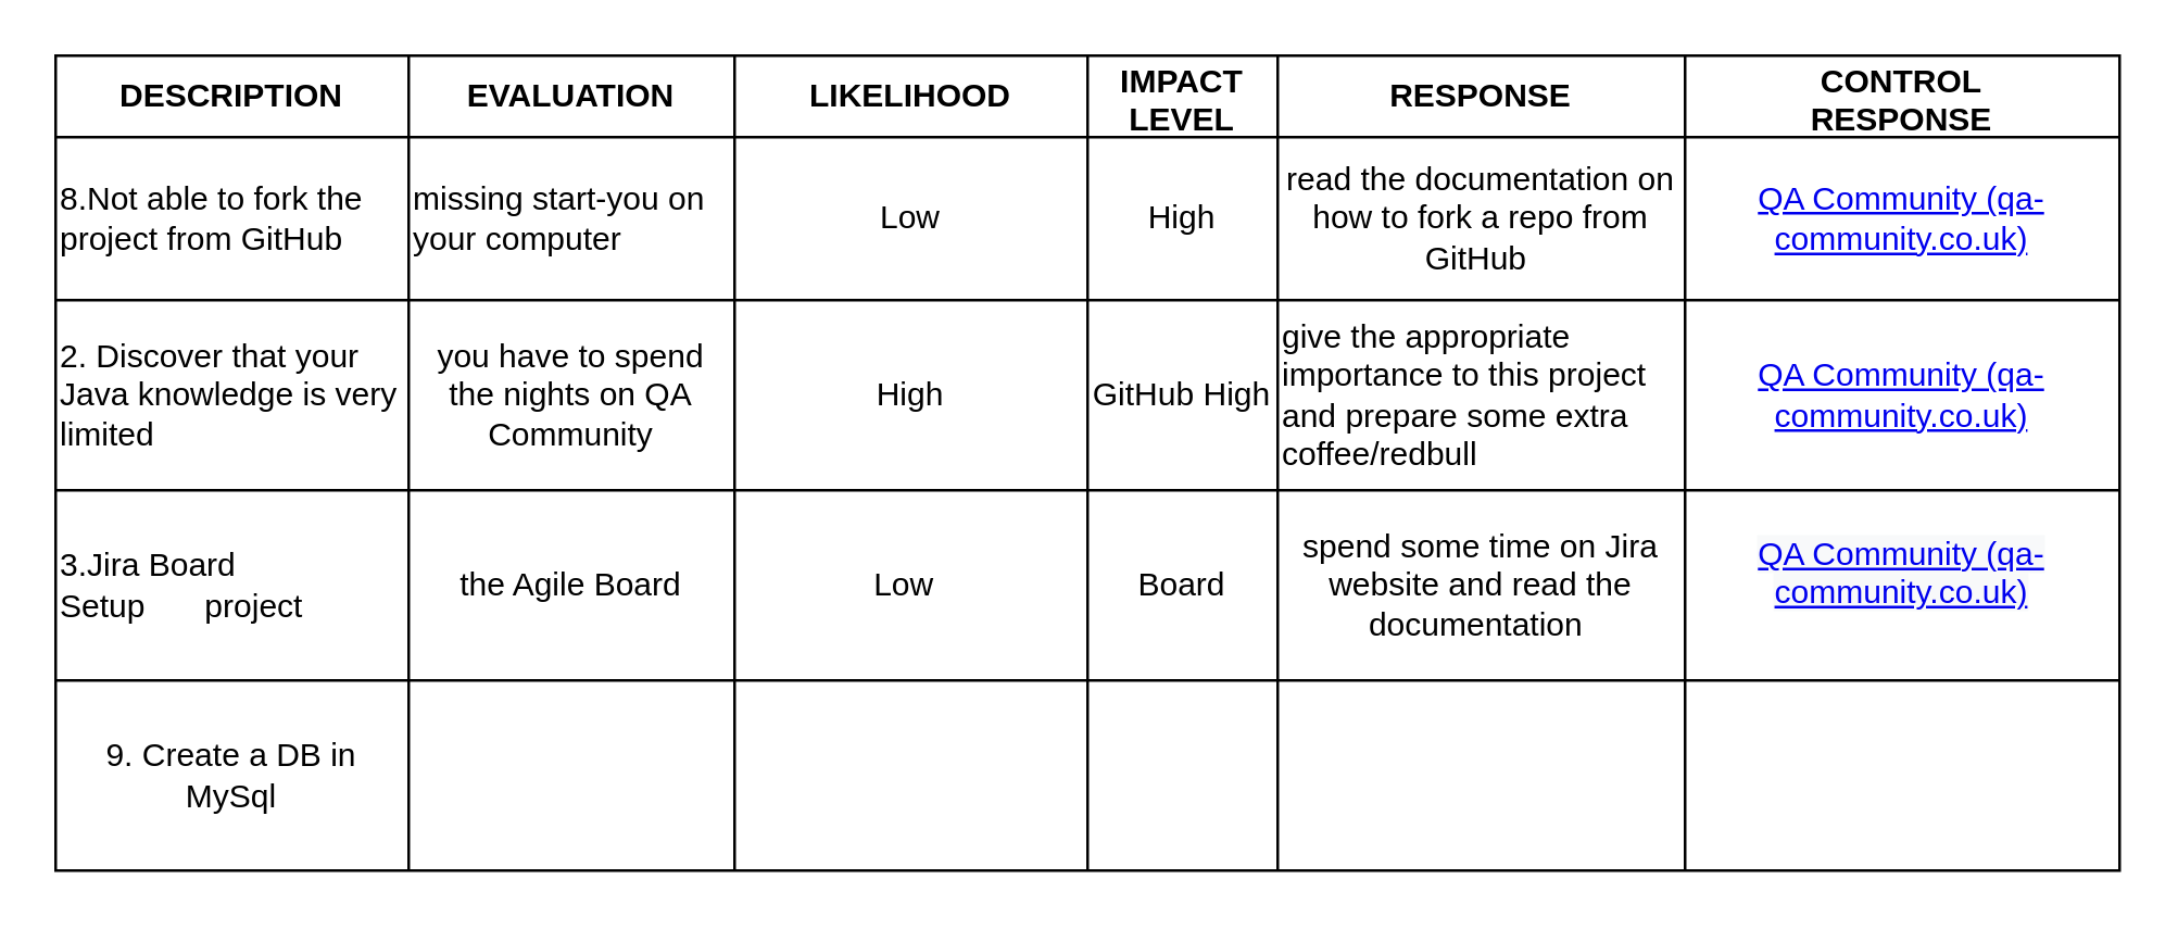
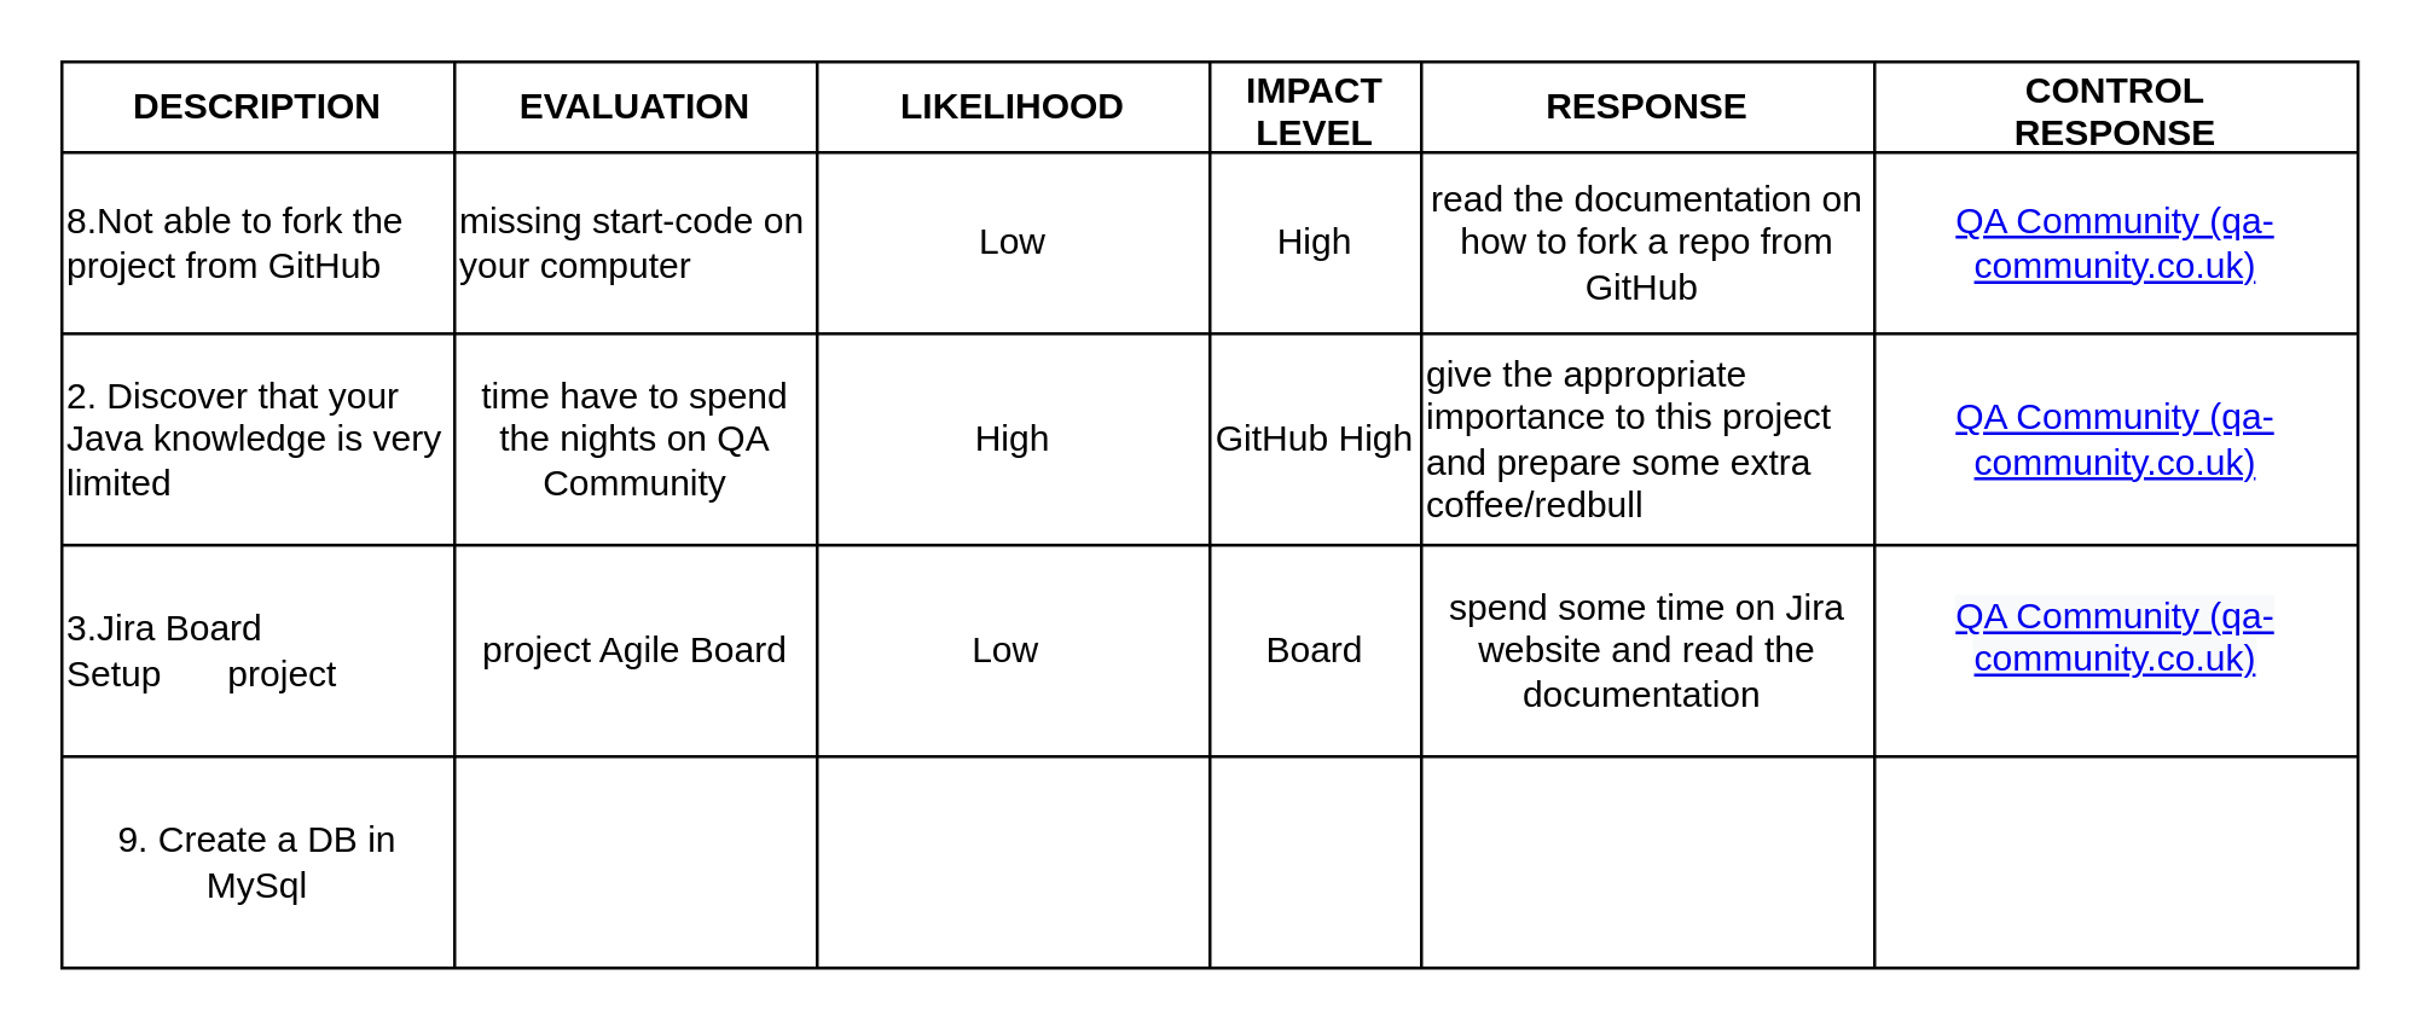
  <mxCell id="0" />
  <mxCell id="1" parent="0" />
  <mxCell id="2" value="" style="shape=table;html=1;whiteSpace=wrap;startSize=0;container=1;collapsible=0;childLayout=tableLayout;" vertex="1" parent="1"><mxGeometry x="20" y="20" width="760" height="300" as="geometry" /></mxCell>
  <mxCell id="3" style="shape=tableRow;horizontal=0;startSize=0;swimlaneHead=0;swimlaneBody=0;top=0;left=0;bottom=0;right=0;collapsible=0;dropTarget=0;fillColor=none;points=[[0,0.5],[1,0.5]];portConstraint=eastwest;" vertex="1" parent="2"><mxGeometry width="760" height="30" as="geometry" /></mxCell>
  <mxCell id="4" value="&lt;b&gt;DESCRIPTION&lt;/b&gt;" style="shape=partialRectangle;html=1;whiteSpace=wrap;connectable=0;fillColor=none;top=0;left=0;bottom=0;right=0;overflow=hidden;" vertex="1" parent="3"><mxGeometry width="130" height="30" as="geometry"><mxRectangle width="130" height="30" as="alternateBounds" /></mxGeometry></mxCell>
  <mxCell id="5" value="&lt;b&gt;EVALUATION&lt;/b&gt;" style="shape=partialRectangle;html=1;whiteSpace=wrap;connectable=0;fillColor=none;top=0;left=0;bottom=0;right=0;overflow=hidden;" vertex="1" parent="3"><mxGeometry x="130" width="120" height="30" as="geometry"><mxRectangle width="120" height="30" as="alternateBounds" /></mxGeometry></mxCell>
  <mxCell id="6" value="&lt;b&gt;LIKELIHOOD&lt;/b&gt;" style="shape=partialRectangle;html=1;whiteSpace=wrap;connectable=0;fillColor=none;top=0;left=0;bottom=0;right=0;overflow=hidden;" vertex="1" parent="3"><mxGeometry x="250" width="130" height="30" as="geometry"><mxRectangle width="130" height="30" as="alternateBounds" /></mxGeometry></mxCell>
  <mxCell id="7" value="&lt;b&gt;IMPACT&lt;/b&gt;&lt;br&gt;&lt;b&gt;LEVEL&lt;/b&gt;" style="shape=partialRectangle;html=1;whiteSpace=wrap;connectable=0;fillColor=none;top=0;left=0;bottom=0;right=0;overflow=hidden;" vertex="1" parent="3"><mxGeometry x="380" width="70" height="30" as="geometry"><mxRectangle width="70" height="30" as="alternateBounds" /></mxGeometry></mxCell>
  <mxCell id="8" value="&lt;b&gt;RESPONSE&lt;/b&gt;" style="shape=partialRectangle;html=1;whiteSpace=wrap;connectable=0;fillColor=none;top=0;left=0;bottom=0;right=0;overflow=hidden;" vertex="1" parent="3"><mxGeometry x="450" width="150" height="30" as="geometry"><mxRectangle width="150" height="30" as="alternateBounds" /></mxGeometry></mxCell>
  <mxCell id="9" value="&lt;b&gt;CONTROL&lt;br&gt;RESPONSE&lt;/b&gt;" style="shape=partialRectangle;html=1;whiteSpace=wrap;connectable=0;fillColor=none;top=0;left=0;bottom=0;right=0;overflow=hidden;" vertex="1" parent="3"><mxGeometry x="600" width="160" height="30" as="geometry"><mxRectangle width="160" height="30" as="alternateBounds" /></mxGeometry></mxCell>
  <mxCell id="10" value="" style="shape=tableRow;horizontal=0;startSize=0;swimlaneHead=0;swimlaneBody=0;top=0;left=0;bottom=0;right=0;collapsible=0;dropTarget=0;fillColor=none;points=[[0,0.5],[1,0.5]];portConstraint=eastwest;" vertex="1" parent="2"><mxGeometry y="30" width="760" height="60" as="geometry" /></mxCell>
  <mxCell id="11" value="8.Not able to fork the project from GitHub" style="shape=partialRectangle;html=1;whiteSpace=wrap;connectable=0;fillColor=none;top=0;left=0;bottom=0;right=0;overflow=hidden;align=left;" vertex="1" parent="10"><mxGeometry width="130" height="60" as="geometry"><mxRectangle width="130" height="60" as="alternateBounds" /></mxGeometry></mxCell>
- <mxCell id="12" value="missing start-you on your computer&lt;span style=&quot;white-space: pre;&quot;&gt;&#09;&lt;/span&gt;" style="shape=partialRectangle;html=1;whiteSpace=wrap;connectable=0;fillColor=none;top=0;left=0;bottom=0;right=0;overflow=hidden;align=left;" vertex="1" parent="10"><mxGeometry x="130" width="120" height="60" as="geometry"><mxRectangle width="120" height="60" as="alternateBounds" /></mxGeometry></mxCell>
+ <mxCell id="12" value="missing start-code on your computer&lt;span style=&quot;white-space: pre;&quot;&gt;&#09;&lt;/span&gt;" style="shape=partialRectangle;html=1;whiteSpace=wrap;connectable=0;fillColor=none;top=0;left=0;bottom=0;right=0;overflow=hidden;align=left;" vertex="1" parent="10"><mxGeometry x="130" width="120" height="60" as="geometry"><mxRectangle width="120" height="60" as="alternateBounds" /></mxGeometry></mxCell>
  <mxCell id="13" value="Low" style="shape=partialRectangle;html=1;whiteSpace=wrap;connectable=0;fillColor=none;top=0;left=0;bottom=0;right=0;overflow=hidden;" vertex="1" parent="10"><mxGeometry x="250" width="130" height="60" as="geometry"><mxRectangle width="130" height="60" as="alternateBounds" /></mxGeometry></mxCell>
  <mxCell id="14" value="High" style="shape=partialRectangle;html=1;whiteSpace=wrap;connectable=0;fillColor=none;top=0;left=0;bottom=0;right=0;overflow=hidden;" vertex="1" parent="10"><mxGeometry x="380" width="70" height="60" as="geometry"><mxRectangle width="70" height="60" as="alternateBounds" /></mxGeometry></mxCell>
  <mxCell id="15" value="read the documentation on how to fork a repo from GitHub&amp;nbsp;" style="shape=partialRectangle;html=1;whiteSpace=wrap;connectable=0;fillColor=none;top=0;left=0;bottom=0;right=0;overflow=hidden;" vertex="1" parent="10"><mxGeometry x="450" width="150" height="60" as="geometry"><mxRectangle width="150" height="60" as="alternateBounds" /></mxGeometry></mxCell>
  <mxCell id="16" value="&lt;a href=&quot;https://qa-community.co.uk/~/_/learning/git/git--forking&quot;&gt;QA Community (qa-community.co.uk)&lt;/a&gt;" style="shape=partialRectangle;html=1;whiteSpace=wrap;connectable=0;fillColor=none;top=0;left=0;bottom=0;right=0;overflow=hidden;" vertex="1" parent="10"><mxGeometry x="600" width="160" height="60" as="geometry"><mxRectangle width="160" height="60" as="alternateBounds" /></mxGeometry></mxCell>
  <mxCell id="17" value="" style="shape=tableRow;horizontal=0;startSize=0;swimlaneHead=0;swimlaneBody=0;top=0;left=0;bottom=0;right=0;collapsible=0;dropTarget=0;fillColor=none;points=[[0,0.5],[1,0.5]];portConstraint=eastwest;" vertex="1" parent="2"><mxGeometry y="90" width="760" height="70" as="geometry" /></mxCell>
  <mxCell id="18" value="2. Discover that your Java knowledge is very limited" style="shape=partialRectangle;html=1;whiteSpace=wrap;connectable=0;fillColor=none;top=0;left=0;bottom=0;right=0;overflow=hidden;align=left;" vertex="1" parent="17"><mxGeometry width="130" height="70" as="geometry"><mxRectangle width="130" height="70" as="alternateBounds" /></mxGeometry></mxCell>
- <mxCell id="19" value="you have to spend the nights on QA Community" style="shape=partialRectangle;html=1;whiteSpace=wrap;connectable=0;fillColor=none;top=0;left=0;bottom=0;right=0;overflow=hidden;" vertex="1" parent="17"><mxGeometry x="130" width="120" height="70" as="geometry"><mxRectangle width="120" height="70" as="alternateBounds" /></mxGeometry></mxCell>
+ <mxCell id="19" value="time have to spend the nights on QA Community" style="shape=partialRectangle;html=1;whiteSpace=wrap;connectable=0;fillColor=none;top=0;left=0;bottom=0;right=0;overflow=hidden;" vertex="1" parent="17"><mxGeometry x="130" width="120" height="70" as="geometry"><mxRectangle width="120" height="70" as="alternateBounds" /></mxGeometry></mxCell>
  <mxCell id="20" value="High" style="shape=partialRectangle;html=1;whiteSpace=wrap;connectable=0;fillColor=none;top=0;left=0;bottom=0;right=0;overflow=hidden;" vertex="1" parent="17"><mxGeometry x="250" width="130" height="70" as="geometry"><mxRectangle width="130" height="70" as="alternateBounds" /></mxGeometry></mxCell>
  <mxCell id="21" value="GitHub High" style="shape=partialRectangle;html=1;whiteSpace=wrap;connectable=0;fillColor=none;top=0;left=0;bottom=0;right=0;overflow=hidden;" vertex="1" parent="17"><mxGeometry x="380" width="70" height="70" as="geometry"><mxRectangle width="70" height="70" as="alternateBounds" /></mxGeometry></mxCell>
  <mxCell id="22" value="give the appropriate importance to this project and prepare some extra coffee/redbull" style="shape=partialRectangle;html=1;whiteSpace=wrap;connectable=0;fillColor=none;top=0;left=0;bottom=0;right=0;overflow=hidden;align=left;" vertex="1" parent="17"><mxGeometry x="450" width="150" height="70" as="geometry"><mxRectangle width="150" height="70" as="alternateBounds" /></mxGeometry></mxCell>
  <mxCell id="23" value="&lt;a href=&quot;https://qa-community.co.uk/~/_/learning&quot;&gt;QA Community (qa-community.co.uk)&lt;/a&gt;" style="shape=partialRectangle;html=1;whiteSpace=wrap;connectable=0;fillColor=none;top=0;left=0;bottom=0;right=0;overflow=hidden;" vertex="1" parent="17"><mxGeometry x="600" width="160" height="70" as="geometry"><mxRectangle width="160" height="70" as="alternateBounds" /></mxGeometry></mxCell>
  <mxCell id="24" value="" style="shape=tableRow;horizontal=0;startSize=0;swimlaneHead=0;swimlaneBody=0;top=0;left=0;bottom=0;right=0;collapsible=0;dropTarget=0;fillColor=none;points=[[0,0.5],[1,0.5]];portConstraint=eastwest;" vertex="1" parent="2"><mxGeometry y="160" width="760" height="70" as="geometry" /></mxCell>
  <mxCell id="25" value="3.Jira Board Setup&lt;span style=&quot;white-space: pre;&quot;&gt;&#09;&lt;/span&gt;project" style="shape=partialRectangle;html=1;whiteSpace=wrap;connectable=0;fillColor=none;top=0;left=0;bottom=0;right=0;overflow=hidden;align=left;" vertex="1" parent="24"><mxGeometry width="130" height="70" as="geometry"><mxRectangle width="130" height="70" as="alternateBounds" /></mxGeometry></mxCell>
- <mxCell id="26" value="the Agile Board" style="shape=partialRectangle;html=1;whiteSpace=wrap;connectable=0;fillColor=none;top=0;left=0;bottom=0;right=0;overflow=hidden;" vertex="1" parent="24"><mxGeometry x="130" width="120" height="70" as="geometry"><mxRectangle width="120" height="70" as="alternateBounds" /></mxGeometry></mxCell>
+ <mxCell id="26" value="project Agile Board" style="shape=partialRectangle;html=1;whiteSpace=wrap;connectable=0;fillColor=none;top=0;left=0;bottom=0;right=0;overflow=hidden;" vertex="1" parent="24"><mxGeometry x="130" width="120" height="70" as="geometry"><mxRectangle width="120" height="70" as="alternateBounds" /></mxGeometry></mxCell>
  <mxCell id="27" value="Low&lt;span style=&quot;white-space: pre;&quot;&gt;&#09;&lt;/span&gt;" style="shape=partialRectangle;html=1;whiteSpace=wrap;connectable=0;fillColor=none;top=0;left=0;bottom=0;right=0;overflow=hidden;pointerEvents=1;" vertex="1" parent="24"><mxGeometry x="250" width="130" height="70" as="geometry"><mxRectangle width="130" height="70" as="alternateBounds" /></mxGeometry></mxCell>
  <mxCell id="28" value="Board" style="shape=partialRectangle;html=1;whiteSpace=wrap;connectable=0;fillColor=none;top=0;left=0;bottom=0;right=0;overflow=hidden;pointerEvents=1;" vertex="1" parent="24"><mxGeometry x="380" width="70" height="70" as="geometry"><mxRectangle width="70" height="70" as="alternateBounds" /></mxGeometry></mxCell>
  <mxCell id="29" value="spend some time on Jira website and read the documentation&amp;nbsp;" style="shape=partialRectangle;html=1;whiteSpace=wrap;connectable=0;fillColor=none;top=0;left=0;bottom=0;right=0;overflow=hidden;pointerEvents=1;" vertex="1" parent="24"><mxGeometry x="450" width="150" height="70" as="geometry"><mxRectangle width="150" height="70" as="alternateBounds" /></mxGeometry></mxCell>
  <mxCell id="30" value="&#10;&lt;a style=&quot;font-family: Helvetica; font-size: 12px; font-style: normal; font-variant-ligatures: normal; font-variant-caps: normal; font-weight: 400; letter-spacing: normal; orphans: 2; text-align: center; text-indent: 0px; text-transform: none; widows: 2; word-spacing: 0px; -webkit-text-stroke-width: 0px; background-color: rgb(248, 249, 250);&quot; href=&quot;https://qa-community.co.uk/~/_/learning&quot;&gt;QA Community (qa-community.co.uk)&lt;/a&gt;&#10;&#10;" style="shape=partialRectangle;html=1;whiteSpace=wrap;connectable=0;fillColor=none;top=0;left=0;bottom=0;right=0;overflow=hidden;pointerEvents=1;" vertex="1" parent="24"><mxGeometry x="600" width="160" height="70" as="geometry"><mxRectangle width="160" height="70" as="alternateBounds" /></mxGeometry></mxCell>
  <mxCell id="31" style="shape=tableRow;horizontal=0;startSize=0;swimlaneHead=0;swimlaneBody=0;top=0;left=0;bottom=0;right=0;collapsible=0;dropTarget=0;fillColor=none;points=[[0,0.5],[1,0.5]];portConstraint=eastwest;" vertex="1" parent="2"><mxGeometry y="230" width="760" height="70" as="geometry" /></mxCell>
  <mxCell id="32" value="&lt;div style=&quot;&quot;&gt;&lt;span style=&quot;background-color: initial;&quot;&gt;9. Create a DB in MySql&lt;/span&gt;&lt;/div&gt;" style="shape=partialRectangle;html=1;whiteSpace=wrap;connectable=0;fillColor=none;top=0;left=0;bottom=0;right=0;overflow=hidden;align=center;" vertex="1" parent="31"><mxGeometry width="130" height="70" as="geometry"><mxRectangle width="130" height="70" as="alternateBounds" /></mxGeometry></mxCell>
  <mxCell id="33" style="shape=partialRectangle;html=1;whiteSpace=wrap;connectable=0;fillColor=none;top=0;left=0;bottom=0;right=0;overflow=hidden;" vertex="1" parent="31"><mxGeometry x="130" width="120" height="70" as="geometry"><mxRectangle width="120" height="70" as="alternateBounds" /></mxGeometry></mxCell>
  <mxCell id="34" style="shape=partialRectangle;html=1;whiteSpace=wrap;connectable=0;fillColor=none;top=0;left=0;bottom=0;right=0;overflow=hidden;pointerEvents=1;" vertex="1" parent="31"><mxGeometry x="250" width="130" height="70" as="geometry"><mxRectangle width="130" height="70" as="alternateBounds" /></mxGeometry></mxCell>
  <mxCell id="35" style="shape=partialRectangle;html=1;whiteSpace=wrap;connectable=0;fillColor=none;top=0;left=0;bottom=0;right=0;overflow=hidden;pointerEvents=1;" vertex="1" parent="31"><mxGeometry x="380" width="70" height="70" as="geometry"><mxRectangle width="70" height="70" as="alternateBounds" /></mxGeometry></mxCell>
  <mxCell id="36" style="shape=partialRectangle;html=1;whiteSpace=wrap;connectable=0;fillColor=none;top=0;left=0;bottom=0;right=0;overflow=hidden;pointerEvents=1;" vertex="1" parent="31"><mxGeometry x="450" width="150" height="70" as="geometry"><mxRectangle width="150" height="70" as="alternateBounds" /></mxGeometry></mxCell>
  <mxCell id="37" style="shape=partialRectangle;html=1;whiteSpace=wrap;connectable=0;fillColor=none;top=0;left=0;bottom=0;right=0;overflow=hidden;pointerEvents=1;" vertex="1" parent="31"><mxGeometry x="600" width="160" height="70" as="geometry"><mxRectangle width="160" height="70" as="alternateBounds" /></mxGeometry></mxCell>
